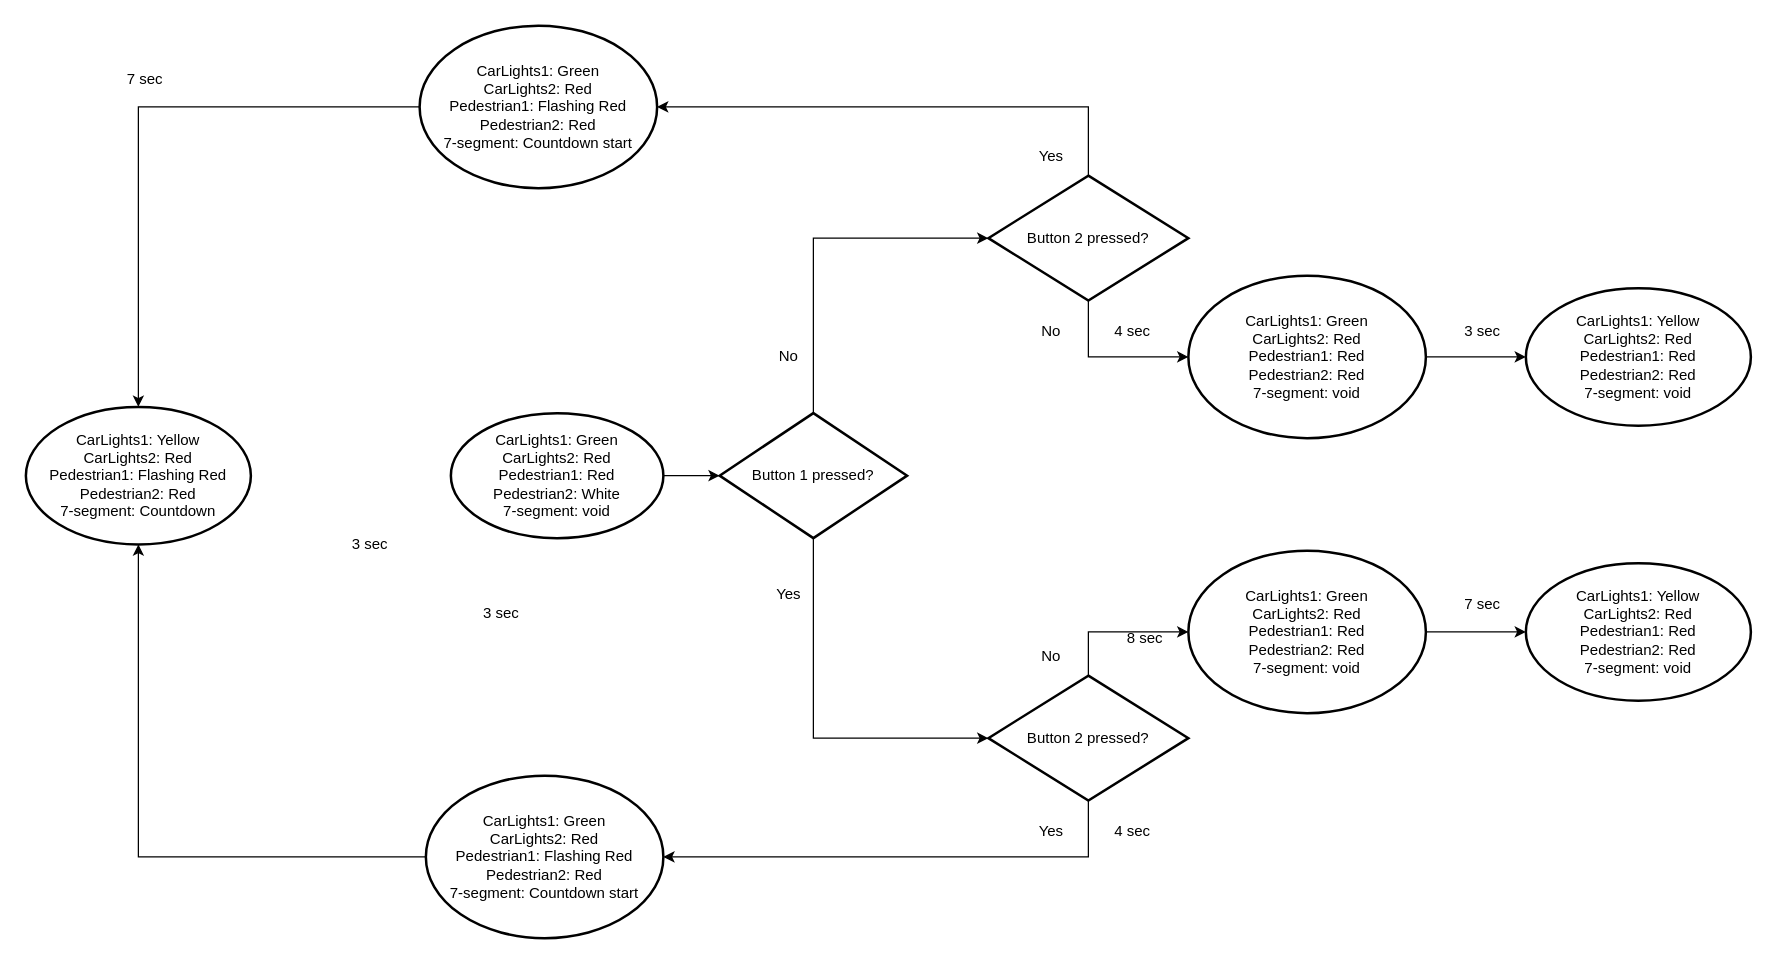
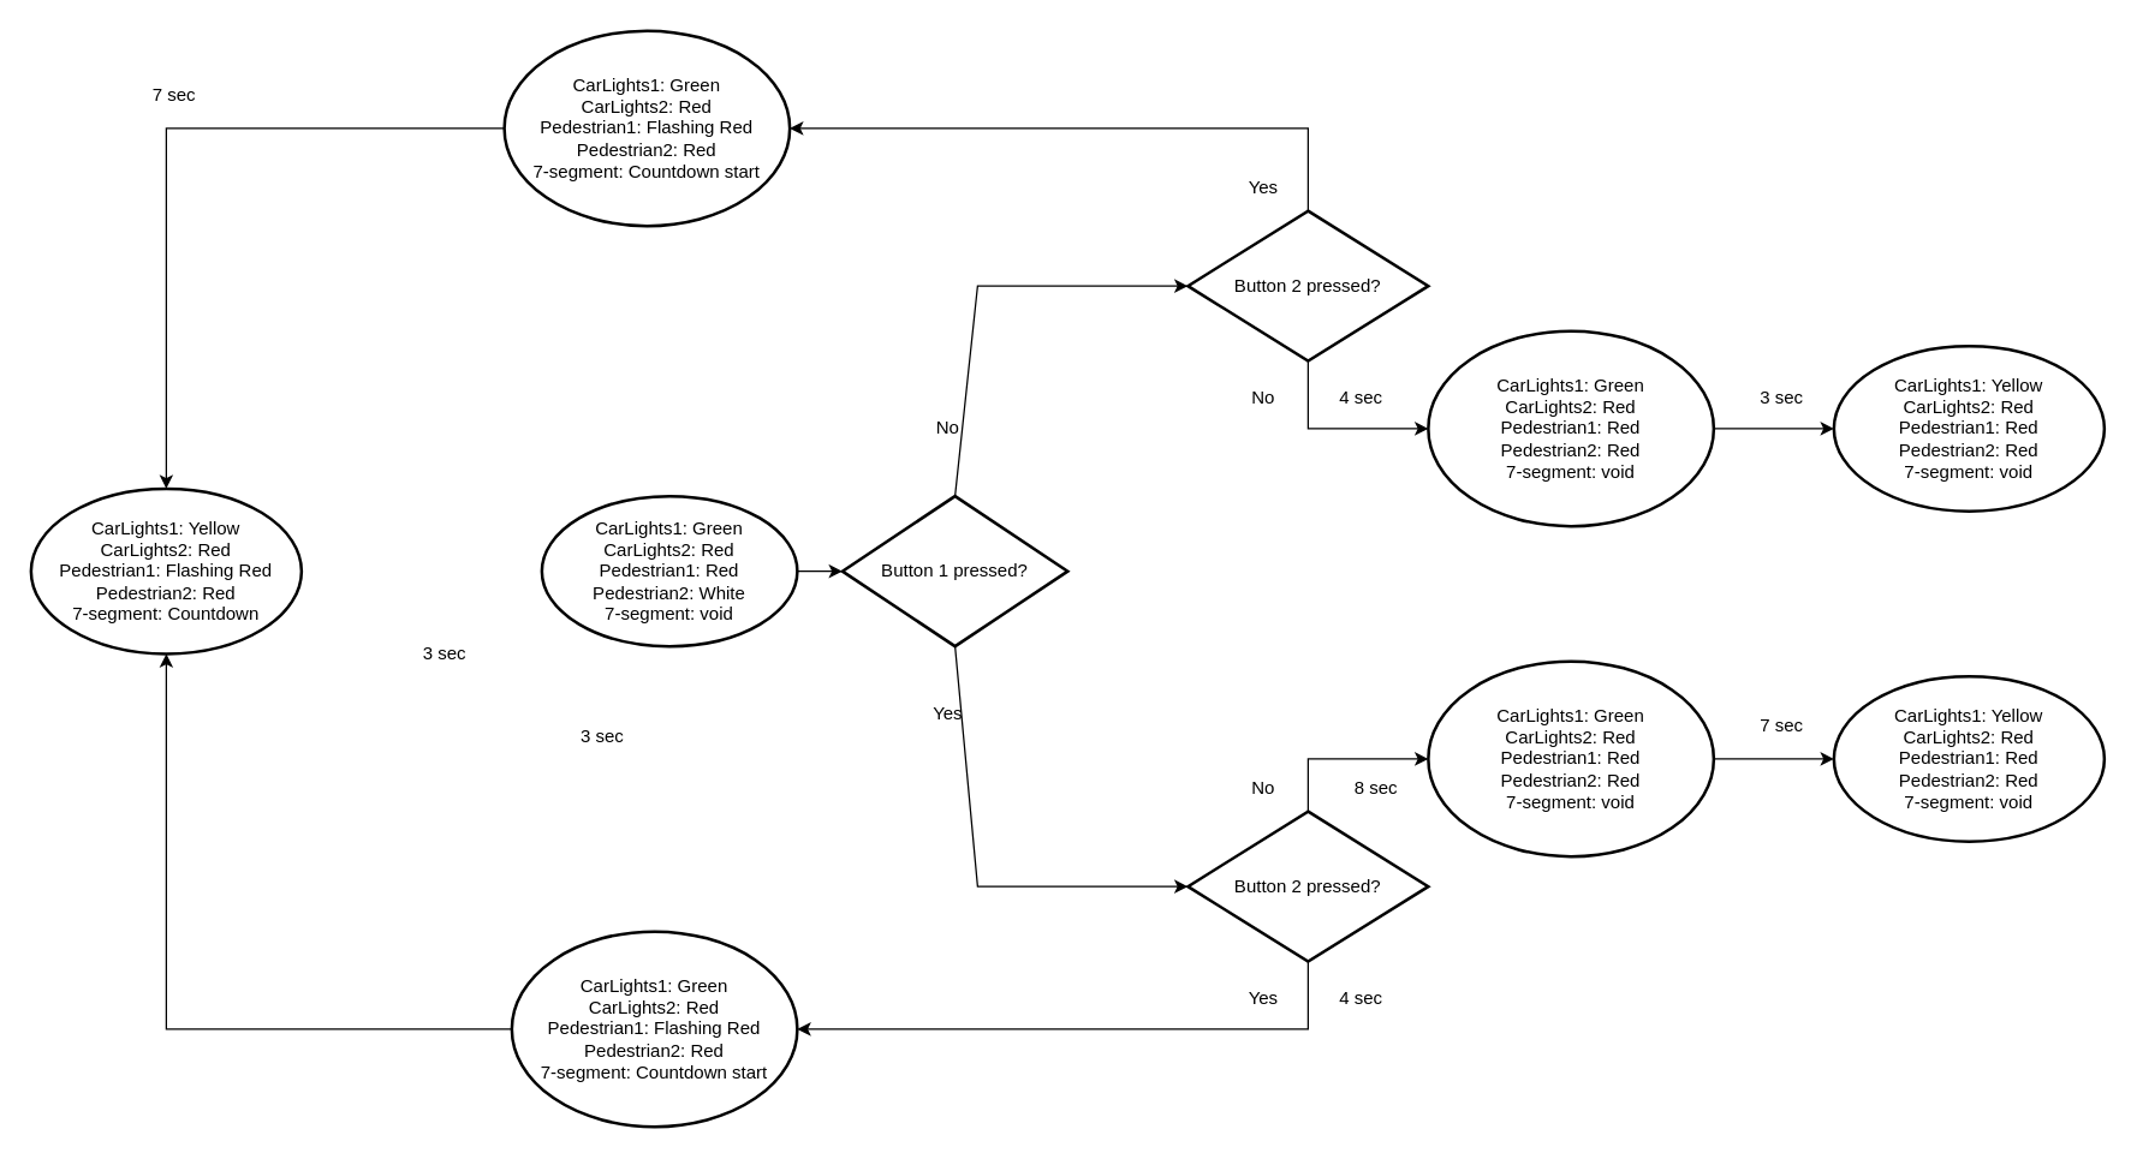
  <mxCell id="0" />
  <mxCell id="1" parent="0" />
  <mxCell id="2" value="CarLights1: Green&lt;div&gt;CarLights2: Red&lt;/div&gt;&lt;div&gt;Pedestrian1: Red&lt;/div&gt;&lt;div&gt;Pedestrian2: White&lt;/div&gt;&lt;div&gt;7-segment: void&lt;/div&gt;" style="strokeWidth=2;html=1;shape=mxgraph.flowchart.start_1;whiteSpace=wrap;" vertex="1" parent="1"><mxGeometry x="360" y="330" width="170" height="100" as="geometry" /></mxCell>
  <mxCell id="3" value="3 sec" style="text;html=1;align=center;verticalAlign=middle;resizable=0;points=[];autosize=1;strokeColor=none;fillColor=none;" vertex="1" parent="1"><mxGeometry x="375" y="475" width="50" height="30" as="geometry" /></mxCell>
- <mxCell id="4" value="Button 1 pressed?" style="strokeWidth=2;html=1;shape=mxgraph.flowchart.decision;whiteSpace=wrap;" vertex="1" parent="1"><mxGeometry x="575" y="330" width="150" height="100" as="geometry" /></mxCell>
+ <mxCell id="4" value="Button 1 pressed?" style="strokeWidth=2;html=1;shape=mxgraph.flowchart.decision;whiteSpace=wrap;" vertex="1" parent="1"><mxGeometry x="560" y="330" width="150" height="100" as="geometry" /></mxCell>
  <mxCell id="5" value="" style="endArrow=classic;html=1;rounded=0;entryX=0;entryY=0.5;entryDx=0;entryDy=0;entryPerimeter=0;exitX=1;exitY=0.5;exitDx=0;exitDy=0;exitPerimeter=0;" edge="1" parent="1" source="2" target="4"><mxGeometry width="50" height="50" relative="1" as="geometry"><mxPoint x="625" y="465" as="sourcePoint" /><mxPoint x="1125" y="385" as="targetPoint" /></mxGeometry></mxCell>
  <mxCell id="6" value="" style="endArrow=classic;html=1;rounded=0;exitX=0.5;exitY=0;exitDx=0;exitDy=0;exitPerimeter=0;entryX=0;entryY=0.5;entryDx=0;entryDy=0;entryPerimeter=0;" edge="1" parent="1" source="4" target="33"><mxGeometry width="50" height="50" relative="1" as="geometry"><mxPoint x="940" y="580" as="sourcePoint" /><mxPoint x="990" y="530" as="targetPoint" /><Array as="points"><mxPoint x="650" y="190" /></Array></mxGeometry></mxCell>
  <mxCell id="7" value="" style="endArrow=classic;html=1;rounded=0;exitX=0.5;exitY=1;exitDx=0;exitDy=0;exitPerimeter=0;entryX=0;entryY=0.5;entryDx=0;entryDy=0;entryPerimeter=0;" edge="1" parent="1" source="4" target="16"><mxGeometry width="50" height="50" relative="1" as="geometry"><mxPoint x="650" y="460" as="sourcePoint" /><mxPoint x="790" y="590" as="targetPoint" /><Array as="points"><mxPoint x="650" y="590" /></Array></mxGeometry></mxCell>
  <mxCell id="8" value="No" style="text;html=1;align=center;verticalAlign=middle;resizable=0;points=[];autosize=1;strokeColor=none;fillColor=none;" vertex="1" parent="1"><mxGeometry x="610" y="270" width="40" height="30" as="geometry" /></mxCell>
  <mxCell id="9" value="Yes" style="text;html=1;align=center;verticalAlign=middle;resizable=0;points=[];autosize=1;strokeColor=none;fillColor=none;" vertex="1" parent="1"><mxGeometry x="610" y="460" width="40" height="30" as="geometry" /></mxCell>
  <mxCell id="10" value="CarLights1: Green&lt;div&gt;CarLights2: Red&lt;/div&gt;&lt;div&gt;Pedestrian1: Red&lt;/div&gt;&lt;div&gt;Pedestrian2: Red&lt;/div&gt;&lt;div&gt;7-segment: void&lt;/div&gt;" style="strokeWidth=2;html=1;shape=mxgraph.flowchart.start_1;whiteSpace=wrap;" vertex="1" parent="1"><mxGeometry x="950" y="440" width="190" height="130" as="geometry" /></mxCell>
  <mxCell id="11" value="CarLights1: Yellow&lt;div&gt;CarLights2: Red&lt;/div&gt;&lt;div&gt;Pedestrian1: Red&lt;/div&gt;&lt;div&gt;Pedestrian2: Red&lt;/div&gt;&lt;div&gt;7-segment: void&lt;/div&gt;" style="strokeWidth=2;html=1;shape=mxgraph.flowchart.start_1;whiteSpace=wrap;" vertex="1" parent="1"><mxGeometry x="1220" y="450" width="180" height="110" as="geometry" /></mxCell>
  <mxCell id="12" value="7 sec" style="text;html=1;align=center;verticalAlign=middle;resizable=0;points=[];autosize=1;strokeColor=none;fillColor=none;" vertex="1" parent="1"><mxGeometry x="1160" y="468" width="50" height="30" as="geometry" /></mxCell>
  <mxCell id="13" value="CarLights1: Green&lt;div&gt;CarLights2: Red&lt;/div&gt;&lt;div&gt;Pedestrian1: Flashing Red&lt;/div&gt;&lt;div&gt;Pedestrian2: Red&lt;/div&gt;&lt;div&gt;7-segment: Countdown start&lt;/div&gt;" style="strokeWidth=2;html=1;shape=mxgraph.flowchart.start_1;whiteSpace=wrap;" vertex="1" parent="1"><mxGeometry x="340" y="620" width="190" height="130" as="geometry" /></mxCell>
  <mxCell id="14" value="CarLights1: Yellow&lt;div&gt;CarLights2: Red&lt;/div&gt;&lt;div&gt;Pedestrian1: Flashing Red&lt;/div&gt;&lt;div&gt;Pedestrian2: Red&lt;/div&gt;&lt;div&gt;7-segment: Countdown&lt;/div&gt;" style="strokeWidth=2;html=1;shape=mxgraph.flowchart.start_1;whiteSpace=wrap;" vertex="1" parent="1"><mxGeometry x="20" y="325" width="180" height="110" as="geometry" /></mxCell>
  <mxCell id="15" value="3 sec" style="text;html=1;align=center;verticalAlign=middle;resizable=0;points=[];autosize=1;strokeColor=none;fillColor=none;" vertex="1" parent="1"><mxGeometry x="270" y="420" width="50" height="30" as="geometry" /></mxCell>
  <mxCell id="16" value="Button 2 pressed?" style="strokeWidth=2;html=1;shape=mxgraph.flowchart.decision;whiteSpace=wrap;" vertex="1" parent="1"><mxGeometry x="790" y="540" width="160" height="100" as="geometry" /></mxCell>
  <mxCell id="17" value="" style="endArrow=classic;html=1;rounded=0;exitX=0.5;exitY=0;exitDx=0;exitDy=0;exitPerimeter=0;entryX=0;entryY=0.5;entryDx=0;entryDy=0;entryPerimeter=0;" edge="1" parent="1" source="16" target="10"><mxGeometry width="50" height="50" relative="1" as="geometry"><mxPoint x="890" y="520" as="sourcePoint" /><mxPoint x="1000" y="480" as="targetPoint" /><Array as="points"><mxPoint x="870" y="505" /></Array></mxGeometry></mxCell>
  <mxCell id="18" value="" style="endArrow=classic;html=1;rounded=0;exitX=1;exitY=0.5;exitDx=0;exitDy=0;exitPerimeter=0;entryX=0;entryY=0.5;entryDx=0;entryDy=0;entryPerimeter=0;" edge="1" parent="1" source="10" target="11"><mxGeometry width="50" height="50" relative="1" as="geometry"><mxPoint x="830" y="890" as="sourcePoint" /><mxPoint x="880" y="840" as="targetPoint" /></mxGeometry></mxCell>
- <mxCell id="19" value="8 sec" style="text;html=1;align=center;verticalAlign=middle;resizable=0;points=[];autosize=1;strokeColor=none;fillColor=none;" vertex="1" parent="1"><mxGeometry x="890" y="495" width="50" height="30" as="geometry" /></mxCell>
+ <mxCell id="19" value="8 sec" style="text;html=1;align=center;verticalAlign=middle;resizable=0;points=[];autosize=1;strokeColor=none;fillColor=none;" vertex="1" parent="1"><mxGeometry x="890" y="510" width="50" height="30" as="geometry" /></mxCell>
  <mxCell id="20" value="No" style="text;html=1;align=center;verticalAlign=middle;resizable=0;points=[];autosize=1;strokeColor=none;fillColor=none;" vertex="1" parent="1"><mxGeometry x="820" y="510" width="40" height="30" as="geometry" /></mxCell>
  <mxCell id="21" value="Yes" style="text;html=1;align=center;verticalAlign=middle;resizable=0;points=[];autosize=1;strokeColor=none;fillColor=none;" vertex="1" parent="1"><mxGeometry x="820" y="650" width="40" height="30" as="geometry" /></mxCell>
  <mxCell id="22" value="4 sec" style="text;html=1;align=center;verticalAlign=middle;resizable=0;points=[];autosize=1;strokeColor=none;fillColor=none;" vertex="1" parent="1"><mxGeometry x="880" y="650" width="50" height="30" as="geometry" /></mxCell>
  <mxCell id="23" value="CarLights1: Green&lt;div&gt;CarLights2: Red&lt;/div&gt;&lt;div&gt;Pedestrian1: Flashing Red&lt;/div&gt;&lt;div&gt;Pedestrian2: Red&lt;/div&gt;&lt;div&gt;7-segment: Countdown start&lt;/div&gt;" style="strokeWidth=2;html=1;shape=mxgraph.flowchart.start_1;whiteSpace=wrap;movable=1;resizable=1;rotatable=1;deletable=1;editable=1;locked=0;connectable=1;" vertex="1" parent="1"><mxGeometry x="335" y="20" width="190" height="130" as="geometry" /></mxCell>
  <mxCell id="24" value="7 sec" style="text;html=1;align=center;verticalAlign=middle;resizable=1;points=[];autosize=1;strokeColor=none;fillColor=none;movable=1;rotatable=1;deletable=1;editable=1;locked=0;connectable=1;" vertex="1" parent="1"><mxGeometry x="90" y="48" width="50" height="30" as="geometry" /></mxCell>
  <mxCell id="25" value="" style="endArrow=classic;html=1;rounded=0;exitX=0.5;exitY=0;exitDx=0;exitDy=0;exitPerimeter=0;entryX=1;entryY=0.5;entryDx=0;entryDy=0;entryPerimeter=0;movable=1;resizable=1;rotatable=1;deletable=1;editable=1;locked=0;connectable=1;" edge="1" parent="1" source="33" target="23"><mxGeometry width="50" height="50" relative="1" as="geometry"><mxPoint x="-200" y="120" as="sourcePoint" /><mxPoint x="-70" y="60" as="targetPoint" /><Array as="points"><mxPoint x="870" y="85" /></Array></mxGeometry></mxCell>
  <mxCell id="26" value="" style="endArrow=classic;html=1;rounded=0;entryX=0.5;entryY=0;entryDx=0;entryDy=0;entryPerimeter=0;movable=1;resizable=1;rotatable=1;deletable=1;editable=1;locked=0;connectable=1;exitX=0;exitY=0.5;exitDx=0;exitDy=0;exitPerimeter=0;" edge="1" parent="1" source="23" target="14"><mxGeometry width="50" height="50" relative="1" as="geometry"><mxPoint x="180" y="190" as="sourcePoint" /><mxPoint x="230" y="85" as="targetPoint" /><Array as="points"><mxPoint x="110" y="85" /></Array></mxGeometry></mxCell>
  <mxCell id="27" value="" style="endArrow=classic;html=1;rounded=0;entryX=1;entryY=0.5;entryDx=0;entryDy=0;entryPerimeter=0;exitX=0.5;exitY=1;exitDx=0;exitDy=0;exitPerimeter=0;" edge="1" parent="1" source="16" target="13"><mxGeometry width="50" height="50" relative="1" as="geometry"><mxPoint x="610" y="700" as="sourcePoint" /><mxPoint x="660" y="650" as="targetPoint" /><Array as="points"><mxPoint x="870" y="685" /></Array></mxGeometry></mxCell>
  <mxCell id="28" value="" style="endArrow=classic;html=1;rounded=0;exitX=0;exitY=0.5;exitDx=0;exitDy=0;exitPerimeter=0;entryX=0.5;entryY=1;entryDx=0;entryDy=0;entryPerimeter=0;" edge="1" parent="1" source="13" target="14"><mxGeometry width="50" height="50" relative="1" as="geometry"><mxPoint x="450" y="470" as="sourcePoint" /><mxPoint x="500" y="420" as="targetPoint" /><Array as="points"><mxPoint x="110" y="685" /></Array></mxGeometry></mxCell>
  <mxCell id="29" value="CarLights1: Green&lt;div&gt;CarLights2: Red&lt;/div&gt;&lt;div&gt;Pedestrian1: Red&lt;/div&gt;&lt;div&gt;Pedestrian2: Red&lt;/div&gt;&lt;div&gt;7-segment: void&lt;/div&gt;" style="strokeWidth=2;html=1;shape=mxgraph.flowchart.start_1;whiteSpace=wrap;movable=1;resizable=1;rotatable=1;deletable=1;editable=1;locked=0;connectable=1;" vertex="1" parent="1"><mxGeometry x="950" y="220" width="190" height="130" as="geometry" /></mxCell>
  <mxCell id="30" value="CarLights1: Yellow&lt;div&gt;CarLights2: Red&lt;/div&gt;&lt;div&gt;Pedestrian1: Red&lt;/div&gt;&lt;div&gt;Pedestrian2: Red&lt;/div&gt;&lt;div&gt;7-segment: void&lt;/div&gt;" style="strokeWidth=2;html=1;shape=mxgraph.flowchart.start_1;whiteSpace=wrap;movable=1;resizable=1;rotatable=1;deletable=1;editable=1;locked=0;connectable=1;" vertex="1" parent="1"><mxGeometry x="1220" y="230" width="180" height="110" as="geometry" /></mxCell>
  <mxCell id="31" value="" style="endArrow=classic;html=1;rounded=0;exitX=1;exitY=0.5;exitDx=0;exitDy=0;exitPerimeter=0;entryX=0;entryY=0.5;entryDx=0;entryDy=0;entryPerimeter=0;movable=1;resizable=1;rotatable=1;deletable=1;editable=1;locked=0;connectable=1;" edge="1" parent="1" source="29" target="30"><mxGeometry width="50" height="50" relative="1" as="geometry"><mxPoint x="1290" y="230" as="sourcePoint" /><mxPoint x="1340" y="180" as="targetPoint" /></mxGeometry></mxCell>
  <mxCell id="32" value="3 sec" style="text;html=1;align=center;verticalAlign=middle;resizable=1;points=[];autosize=1;strokeColor=none;fillColor=none;movable=1;rotatable=1;deletable=1;editable=1;locked=0;connectable=1;" vertex="1" parent="1"><mxGeometry x="1160" y="250" width="50" height="30" as="geometry" /></mxCell>
  <mxCell id="33" value="Button 2 pressed?" style="strokeWidth=2;html=1;shape=mxgraph.flowchart.decision;whiteSpace=wrap;movable=1;resizable=1;rotatable=1;deletable=1;editable=1;locked=0;connectable=1;" vertex="1" parent="1"><mxGeometry x="790" y="140" width="160" height="100" as="geometry" /></mxCell>
  <mxCell id="34" value="" style="endArrow=classic;html=1;rounded=0;exitX=0.5;exitY=1;exitDx=0;exitDy=0;exitPerimeter=0;entryX=0;entryY=0.5;entryDx=0;entryDy=0;entryPerimeter=0;movable=1;resizable=1;rotatable=1;deletable=1;editable=1;locked=0;connectable=1;" edge="1" parent="1" source="33" target="29"><mxGeometry width="50" height="50" relative="1" as="geometry"><mxPoint x="940" y="490" as="sourcePoint" /><mxPoint x="990" y="440" as="targetPoint" /><Array as="points"><mxPoint x="870" y="285" /></Array></mxGeometry></mxCell>
  <mxCell id="35" value="Yes" style="text;html=1;align=center;verticalAlign=middle;resizable=1;points=[];autosize=1;strokeColor=none;fillColor=none;movable=1;rotatable=1;deletable=1;editable=1;locked=0;connectable=1;" vertex="1" parent="1"><mxGeometry x="820" y="110" width="40" height="30" as="geometry" /></mxCell>
  <mxCell id="36" value="No" style="text;html=1;align=center;verticalAlign=middle;resizable=1;points=[];autosize=1;strokeColor=none;fillColor=none;movable=1;rotatable=1;deletable=1;editable=1;locked=0;connectable=1;" vertex="1" parent="1"><mxGeometry x="820" y="250" width="40" height="30" as="geometry" /></mxCell>
  <mxCell id="37" value="4 sec" style="text;html=1;align=center;verticalAlign=middle;resizable=1;points=[];autosize=1;strokeColor=none;fillColor=none;movable=1;rotatable=1;deletable=1;editable=1;locked=0;connectable=1;" vertex="1" parent="1"><mxGeometry x="880" y="250" width="50" height="30" as="geometry" /></mxCell>
